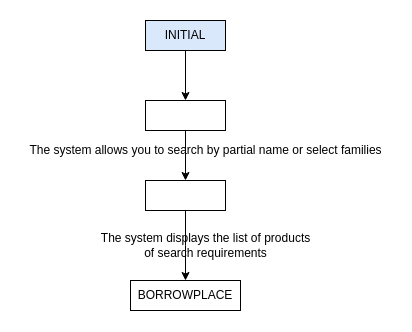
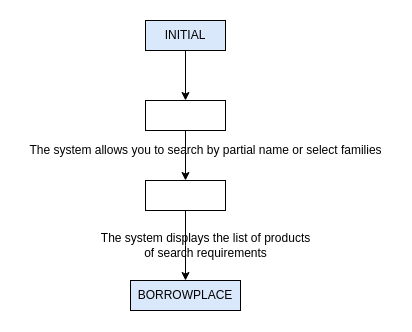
  <mxCell id="0" />
  <mxCell id="1" parent="0" />
  <mxCell id="2" value="INITIAL" style="rounded=0;whiteSpace=wrap;html=1;fillColor=#dae8fc;" parent="1" vertex="1"><mxGeometry x="145" y="20" width="80" height="30" as="geometry" /></mxCell>
  <mxCell id="3" value="" style="edgeStyle=orthogonalEdgeStyle;rounded=0;orthogonalLoop=1;jettySize=auto;html=1;" parent="1" source="4" target="7" edge="1"><mxGeometry relative="1" as="geometry" /></mxCell>
  <mxCell id="4" value="" style="whiteSpace=wrap;html=1;rounded=0;" parent="1" vertex="1"><mxGeometry x="145" y="100" width="80" height="30" as="geometry" /></mxCell>
  <mxCell id="5" value="" style="endArrow=classic;html=1;exitX=0.5;exitY=1;exitDx=0;exitDy=0;entryX=0.5;entryY=0;entryDx=0;entryDy=0;" parent="1" source="2" target="4" edge="1"><mxGeometry width="50" height="50" relative="1" as="geometry"><mxPoint x="175" y="480" as="sourcePoint" /><mxPoint x="225" y="430" as="targetPoint" /></mxGeometry></mxCell>
  <mxCell id="6" value="" style="edgeStyle=orthogonalEdgeStyle;rounded=0;orthogonalLoop=1;jettySize=auto;html=1;" parent="1" source="7" edge="1"><mxGeometry relative="1" as="geometry"><mxPoint x="185" y="280" as="targetPoint" /></mxGeometry></mxCell>
  <mxCell id="7" value="" style="whiteSpace=wrap;html=1;rounded=0;" parent="1" vertex="1"><mxGeometry x="145" y="180" width="80" height="30" as="geometry" /></mxCell>
  <mxCell id="8" value="The system allows you to search by partial name or select families" style="text;html=1;align=center;verticalAlign=middle;resizable=0;points=[];autosize=1;" parent="1" vertex="1"><mxGeometry x="20" y="140" width="370" height="20" as="geometry" /></mxCell>
  <mxCell id="9" value="&lt;div&gt;The system displays the list of products&lt;/div&gt;&lt;div&gt;of search requirements&lt;/div&gt;" style="text;html=1;align=center;verticalAlign=middle;resizable=0;points=[];autosize=1;" parent="1" vertex="1"><mxGeometry x="95" y="230" width="220" height="30" as="geometry" /></mxCell>
- <mxCell id="10" value="BORROWPLACE" style="whiteSpace=wrap;html=1;rounded=0;" parent="1" vertex="1"><mxGeometry x="130" y="280" width="110" height="30" as="geometry" /></mxCell>
+ <mxCell id="10" value="BORROWPLACE" style="whiteSpace=wrap;html=1;rounded=0;fillColor=#dae8fc;" parent="1" vertex="1"><mxGeometry x="130" y="280" width="110" height="30" as="geometry" /></mxCell>
